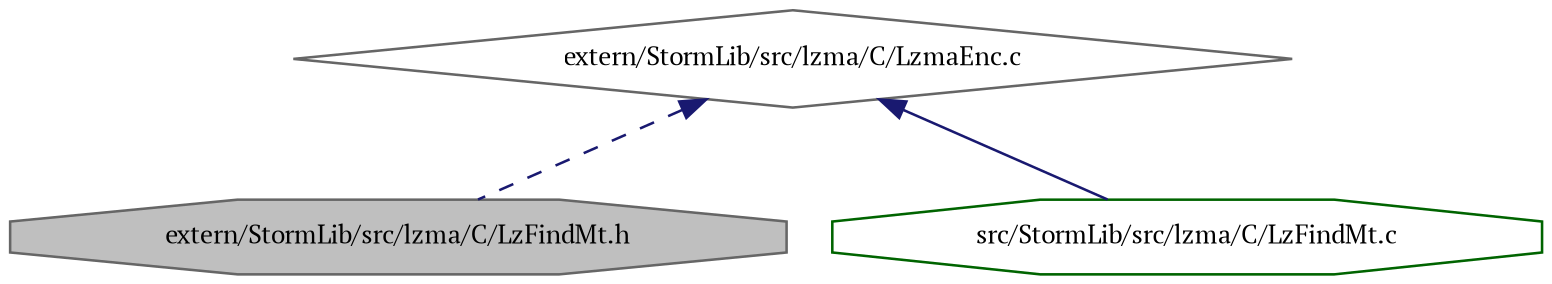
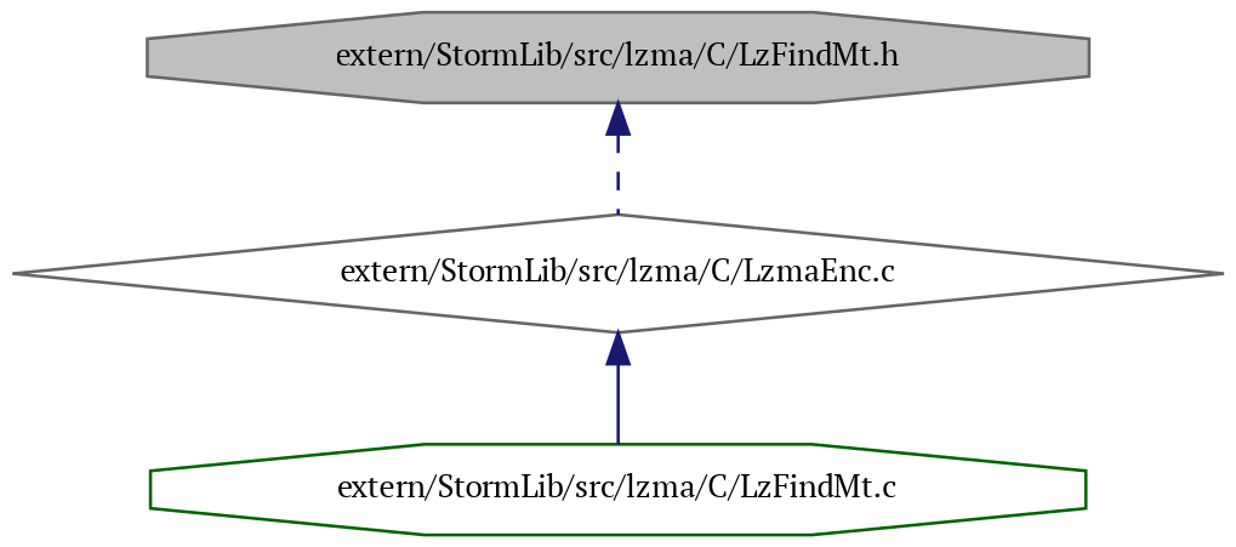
  digraph {
    fontname="PT Serif"
    node [color=gray40 fillcolor=white fontname="PT Serif" fontsize=10 shape=octagon style=filled]
    edge [color=midnightblue dir=back fontname="PT Serif" fontsize=10 labelfontname=Helvetica labelfontsize=10]
    n1 [fillcolor=grey75 fontcolor=black height=0.2 label="extern/StormLib/src/lzma/C/LzFindMt.h" width=0.4]
    n2 [height=0.2 label="extern/StormLib/src/lzma/C/LzmaEnc.c" shape=diamond width=0.4]
-   n3 [color=darkgreen height=0.2 label="src/StormLib/src/lzma/C/LzFindMt.c" width=0.4]
-   n2 -> n1 [style=dashed]
+   n3 [color=darkgreen height=0.2 label="extern/StormLib/src/lzma/C/LzFindMt.c" width=0.4]
+   n1 -> n2 [style=dashed]
    n2 -> n3 [style=solid]
  }
